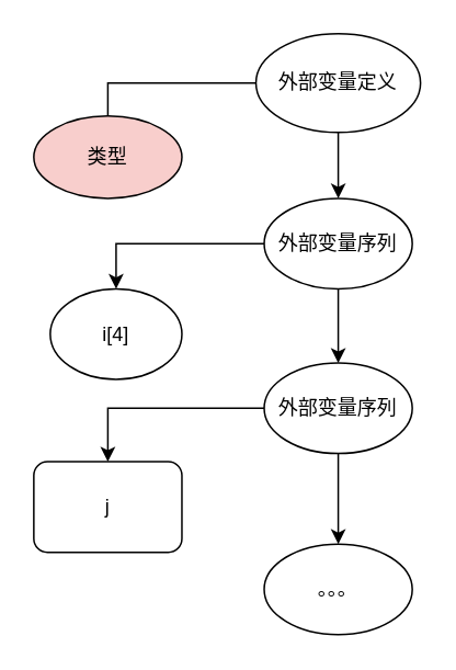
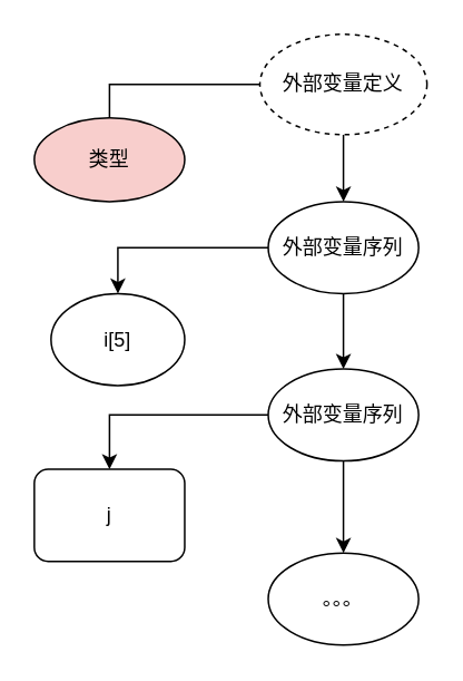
  <mxCell id="0" />
  <mxCell id="1" parent="0" />
  <mxCell id="2" style="edgeStyle=orthogonalEdgeStyle;rounded=0;orthogonalLoop=1;jettySize=auto;html=1;entryX=0.5;entryY=0;entryDx=0;entryDy=0;endArrow=none;" parent="1" source="4" target="5" edge="1"><mxGeometry relative="1" as="geometry" /></mxCell>
  <mxCell id="3" style="edgeStyle=orthogonalEdgeStyle;rounded=0;orthogonalLoop=1;jettySize=auto;html=1;exitX=0.5;exitY=1;exitDx=0;exitDy=0;entryX=0.5;entryY=0;entryDx=0;entryDy=0;" parent="1" source="4" target="8" edge="1"><mxGeometry relative="1" as="geometry" /></mxCell>
- <mxCell id="4" value="外部变量定义" style="ellipse;whiteSpace=wrap;html=1;" parent="1" vertex="1"><mxGeometry x="155" y="20" width="100" height="60" as="geometry" /></mxCell>
+ <mxCell id="4" value="外部变量定义" style="ellipse;whiteSpace=wrap;html=1;dashed=1;" parent="1" vertex="1"><mxGeometry x="155" y="20" width="100" height="60" as="geometry" /></mxCell>
  <mxCell id="5" value="类型" style="ellipse;whiteSpace=wrap;html=1;fillColor=#f8cecc;" parent="1" vertex="1"><mxGeometry x="20" y="70" width="90" height="50" as="geometry" /></mxCell>
  <mxCell id="6" value="" style="edgeStyle=orthogonalEdgeStyle;rounded=0;orthogonalLoop=1;jettySize=auto;html=1;" parent="1" source="8" target="12" edge="1"><mxGeometry relative="1" as="geometry" /></mxCell>
  <mxCell id="7" style="edgeStyle=orthogonalEdgeStyle;rounded=0;orthogonalLoop=1;jettySize=auto;html=1;exitX=0;exitY=0.5;exitDx=0;exitDy=0;entryX=0.5;entryY=0;entryDx=0;entryDy=0;" parent="1" source="8" target="9" edge="1"><mxGeometry relative="1" as="geometry" /></mxCell>
  <mxCell id="8" value="外部变量序列" style="ellipse;whiteSpace=wrap;html=1;" parent="1" vertex="1"><mxGeometry x="160" y="120" width="90" height="55" as="geometry" /></mxCell>
- <mxCell id="9" value="i[4]" style="ellipse;whiteSpace=wrap;html=1;" parent="1" vertex="1"><mxGeometry x="30" y="175" width="80" height="55" as="geometry" /></mxCell>
+ <mxCell id="9" value="i[5]" style="ellipse;whiteSpace=wrap;html=1;" parent="1" vertex="1"><mxGeometry x="30" y="175" width="80" height="55" as="geometry" /></mxCell>
  <mxCell id="10" value="" style="edgeStyle=orthogonalEdgeStyle;rounded=0;orthogonalLoop=1;jettySize=auto;html=1;" parent="1" source="12" target="13" edge="1"><mxGeometry relative="1" as="geometry" /></mxCell>
  <mxCell id="11" value="" style="edgeStyle=orthogonalEdgeStyle;rounded=0;orthogonalLoop=1;jettySize=auto;html=1;" parent="1" source="12" target="14" edge="1"><mxGeometry relative="1" as="geometry" /></mxCell>
  <mxCell id="12" value="外部变量序列" style="ellipse;whiteSpace=wrap;html=1;" parent="1" vertex="1"><mxGeometry x="160" y="220" width="90" height="55" as="geometry" /></mxCell>
  <mxCell id="13" value="j" style="whiteSpace=wrap;html=1;rounded=1;" parent="1" vertex="1"><mxGeometry x="20" y="280" width="90" height="55" as="geometry" /></mxCell>
  <mxCell id="14" value="。。。" style="ellipse;whiteSpace=wrap;html=1;" parent="1" vertex="1"><mxGeometry x="160" y="330" width="90" height="55" as="geometry" /></mxCell>
